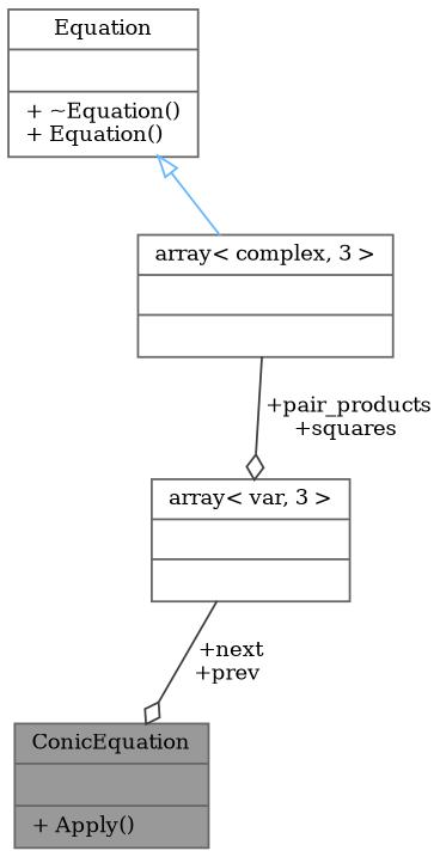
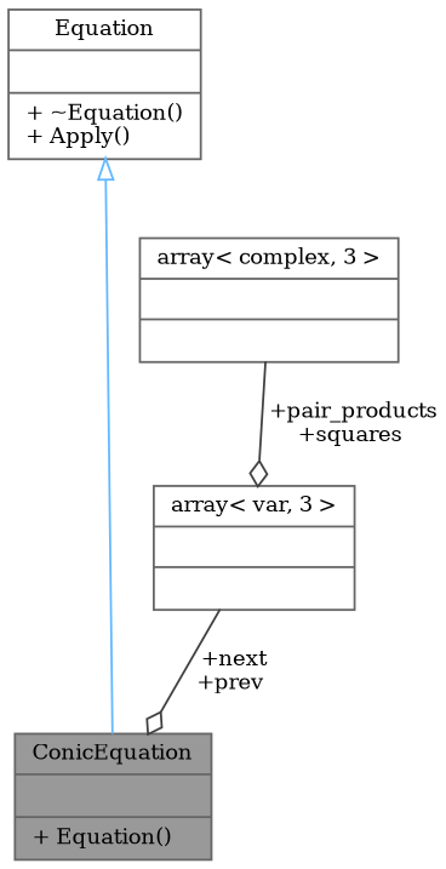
  digraph {
    fontname="DejaVu Serif"
    node [color=gray40 fillcolor=white fontname="DejaVu Serif" fontsize=10 shape=record style=filled]
    edge [color=grey25 fontname="DejaVu Serif" fontsize=10 labelfontname=Helvetica labelfontsize=10 style=solid arrowhead=odiamond]
-   n1 [fillcolor=grey60 fontcolor=black height=0.2 label="{ConicEquation\n||+ Apply()\l}" width=0.4]
-   n2 [height=0.2 label="{Equation\n||+ ~Equation()\l+ Equation()\l}" width=0.4]
+   n1 [fillcolor=grey60 fontcolor=black height=0.2 label="{ConicEquation\n||+ Equation()\l}" width=0.4]
+   n2 [height=0.2 label="{Equation\n||+ ~Equation()\l+ Apply()\l}" width=0.4]
    n3 [height=0.2 label="{array\< var, 3 \>\n||}" width=0.4]
    n4 [height=0.2 label="{array\< complex, 3 \>\n||}" width=0.4]
-   n2 -> n4 [arrowtail=onormal color=steelblue1 dir=back arrowhead=""]
+   n2 -> n1 [arrowtail=onormal color=steelblue1 dir=back arrowhead=""]
    n3 -> n1 [label=" +next\n+prev"]
    n4 -> n3 [label=" +pair_products\n+squares"]
  }
